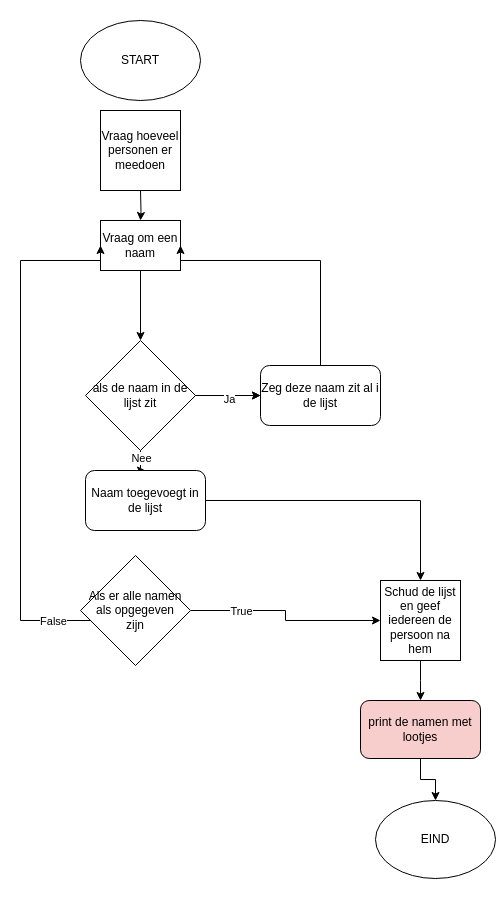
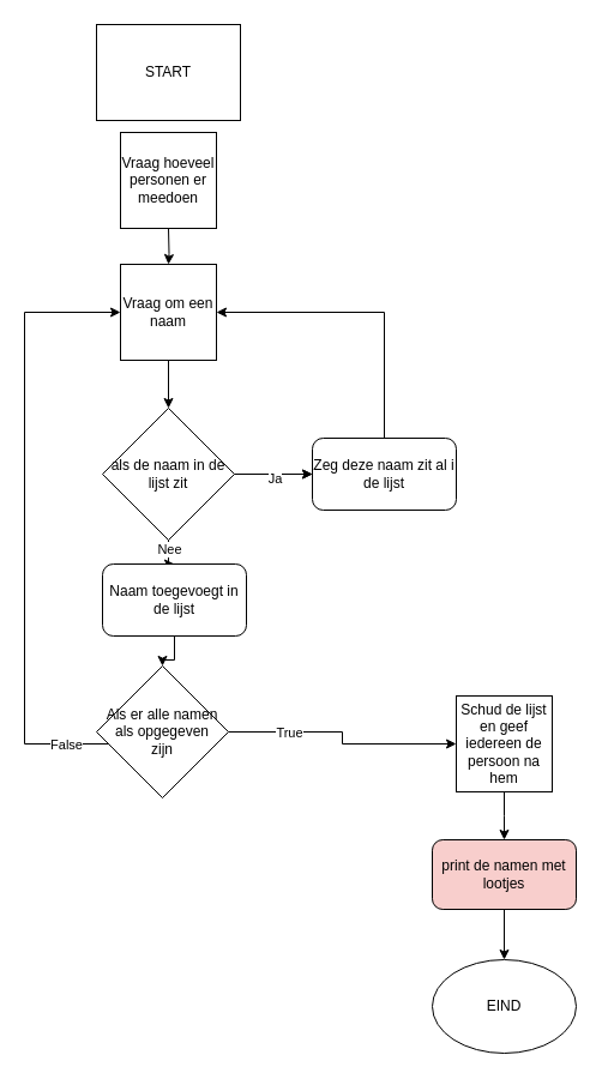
  <mxCell id="0" />
  <mxCell id="1" parent="0" />
  <mxCell id="2" style="edgeStyle=orthogonalEdgeStyle;rounded=0;orthogonalLoop=1;jettySize=auto;html=1;" edge="1" parent="1" target="5"><mxGeometry relative="1" as="geometry"><mxPoint x="140" y="190" as="sourcePoint" /></mxGeometry></mxCell>
- <mxCell id="3" value="START" style="ellipse;whiteSpace=wrap;html=1;" vertex="1" parent="1"><mxGeometry x="80" width="120" height="80" as="geometry" y="20" /></mxCell>
+ <mxCell id="3" value="START" style="whiteSpace=wrap;html=1;rounded=0;" vertex="1" parent="1"><mxGeometry x="80" width="120" height="80" as="geometry" y="20" /></mxCell>
  <mxCell id="4" style="edgeStyle=orthogonalEdgeStyle;rounded=0;orthogonalLoop=1;jettySize=auto;html=1;" edge="1" parent="1" source="5" target="11"><mxGeometry relative="1" as="geometry" /></mxCell>
- <mxCell id="5" value="Vraag om een naam" style="whiteSpace=wrap;html=1;aspect=fixed;" vertex="1" parent="1"><mxGeometry x="100" y="220" width="80" height="50" as="geometry" /></mxCell>
+ <mxCell id="5" value="Vraag om een naam" style="whiteSpace=wrap;html=1;aspect=fixed;" vertex="1" parent="1"><mxGeometry x="100" y="220" width="80" height="80" as="geometry" /></mxCell>
  <mxCell id="6" style="edgeStyle=orthogonalEdgeStyle;rounded=0;orthogonalLoop=1;jettySize=auto;html=1;entryX=0;entryY=0.5;entryDx=0;entryDy=0;" edge="1" parent="1" source="11" target="14"><mxGeometry relative="1" as="geometry" /></mxCell>
  <mxCell id="7" style="edgeStyle=orthogonalEdgeStyle;rounded=0;orthogonalLoop=1;jettySize=auto;html=1;" edge="1" parent="1" source="11" target="16"><mxGeometry relative="1" as="geometry" /></mxCell>
  <mxCell id="8" value="Nee" style="edgeLabel;html=1;align=center;verticalAlign=middle;resizable=0;points=[];" vertex="1" connectable="0" parent="7"><mxGeometry x="-0.424" relative="1" as="geometry"><mxPoint as="offset" /></mxGeometry></mxCell>
  <mxCell id="9" value="" style="edgeStyle=orthogonalEdgeStyle;rounded=0;orthogonalLoop=1;jettySize=auto;html=1;" edge="1" parent="1" source="11" target="14"><mxGeometry relative="1" as="geometry" /></mxCell>
  <mxCell id="10" value="Ja" style="edgeLabel;html=1;align=center;verticalAlign=middle;resizable=0;points=[];" vertex="1" connectable="0" parent="9"><mxGeometry x="0.021" y="-3" relative="1" as="geometry"><mxPoint as="offset" /></mxGeometry></mxCell>
  <mxCell id="11" value="als de naam in de lijst zit" style="rhombus;whiteSpace=wrap;html=1;" vertex="1" parent="1"><mxGeometry x="85" y="340" width="110" height="110" as="geometry" /></mxCell>
  <mxCell id="12" style="edgeStyle=orthogonalEdgeStyle;rounded=0;orthogonalLoop=1;jettySize=auto;html=1;exitX=0.5;exitY=1;exitDx=0;exitDy=0;" edge="1" parent="1" source="11" target="11"><mxGeometry relative="1" as="geometry" /></mxCell>
  <mxCell id="13" style="edgeStyle=orthogonalEdgeStyle;rounded=0;orthogonalLoop=1;jettySize=auto;html=1;entryX=1;entryY=0.5;entryDx=0;entryDy=0;" edge="1" parent="1" source="14" target="5"><mxGeometry relative="1" as="geometry"><Array as="points"><mxPoint x="320" y="260" /></Array></mxGeometry></mxCell>
  <mxCell id="14" value="Zeg deze naam zit al i de lijst" style="rounded=1;whiteSpace=wrap;html=1;" vertex="1" parent="1"><mxGeometry x="260" y="365" width="120" height="60" as="geometry" /></mxCell>
- <mxCell id="15" style="edgeStyle=orthogonalEdgeStyle;rounded=0;orthogonalLoop=1;jettySize=auto;html=1;" edge="1" parent="1" source="16" target="23"><mxGeometry relative="1" as="geometry" /></mxCell>
+ <mxCell id="15" style="edgeStyle=orthogonalEdgeStyle;rounded=0;orthogonalLoop=1;jettySize=auto;html=1;" edge="1" parent="1" source="16" target="21"><mxGeometry relative="1" as="geometry" /></mxCell>
  <mxCell id="16" value="Naam toegevoegt in de lijst" style="rounded=1;whiteSpace=wrap;html=1;" vertex="1" parent="1"><mxGeometry x="85" y="470" width="120" height="60" as="geometry" /></mxCell>
  <mxCell id="17" style="edgeStyle=orthogonalEdgeStyle;rounded=0;orthogonalLoop=1;jettySize=auto;html=1;entryX=0;entryY=0.5;entryDx=0;entryDy=0;" edge="1" parent="1" source="21" target="5"><mxGeometry relative="1" as="geometry"><Array as="points"><mxPoint x="20" y="620" /><mxPoint x="20" y="260" /></Array></mxGeometry></mxCell>
  <mxCell id="18" value="False" style="edgeLabel;html=1;align=center;verticalAlign=middle;resizable=0;points=[];" vertex="1" connectable="0" parent="17"><mxGeometry x="-0.857" y="-2" relative="1" as="geometry"><mxPoint y="2" as="offset" /></mxGeometry></mxCell>
  <mxCell id="19" style="edgeStyle=orthogonalEdgeStyle;rounded=0;orthogonalLoop=1;jettySize=auto;html=1;entryX=0;entryY=0.5;entryDx=0;entryDy=0;" edge="1" parent="1" source="21" target="23"><mxGeometry relative="1" as="geometry"><mxPoint x="370" y="620" as="targetPoint" /></mxGeometry></mxCell>
  <mxCell id="20" value="True" style="edgeLabel;html=1;align=center;verticalAlign=middle;resizable=0;points=[];" vertex="1" connectable="0" parent="19"><mxGeometry x="-0.313" y="3" relative="1" as="geometry"><mxPoint x="-19" y="3" as="offset" /></mxGeometry></mxCell>
  <mxCell id="21" value="Als er alle namen als opgegeven &lt;br&gt;zijn" style="rhombus;whiteSpace=wrap;html=1;" vertex="1" parent="1"><mxGeometry x="80" y="555" width="110" height="110" as="geometry" /></mxCell>
  <mxCell id="22" style="edgeStyle=orthogonalEdgeStyle;rounded=0;orthogonalLoop=1;jettySize=auto;html=1;" edge="1" parent="1" source="23"><mxGeometry relative="1" as="geometry"><mxPoint x="420" y="700" as="targetPoint" /></mxGeometry></mxCell>
  <mxCell id="23" value="Schud de lijst en geef iedereen de persoon na hem" style="whiteSpace=wrap;html=1;aspect=fixed;" vertex="1" parent="1"><mxGeometry x="380" y="580" width="80" height="80" as="geometry" /></mxCell>
  <mxCell id="24" value="Vraag hoeveel personen er meedoen" style="whiteSpace=wrap;html=1;aspect=fixed;" vertex="1" parent="1"><mxGeometry x="100" y="110" width="80" height="80" as="geometry" /></mxCell>
- <mxCell id="25" value="EIND" style="ellipse;whiteSpace=wrap;html=1;" vertex="1" parent="1"><mxGeometry x="375" y="800" width="120" height="78" as="geometry" /></mxCell>
+ <mxCell id="25" value="EIND" style="ellipse;whiteSpace=wrap;html=1;" vertex="1" parent="1"><mxGeometry x="360" y="800" width="120" height="78" as="geometry" /></mxCell>
  <mxCell id="26" style="edgeStyle=orthogonalEdgeStyle;rounded=0;orthogonalLoop=1;jettySize=auto;html=1;entryX=0.5;entryY=0;entryDx=0;entryDy=0;" edge="1" parent="1" source="27" target="25"><mxGeometry relative="1" as="geometry" /></mxCell>
  <mxCell id="27" value="print de namen met lootjes" style="rounded=1;whiteSpace=wrap;html=1;fillColor=#f8cecc;" vertex="1" parent="1"><mxGeometry x="360" y="700" width="120" height="58" as="geometry" /></mxCell>
